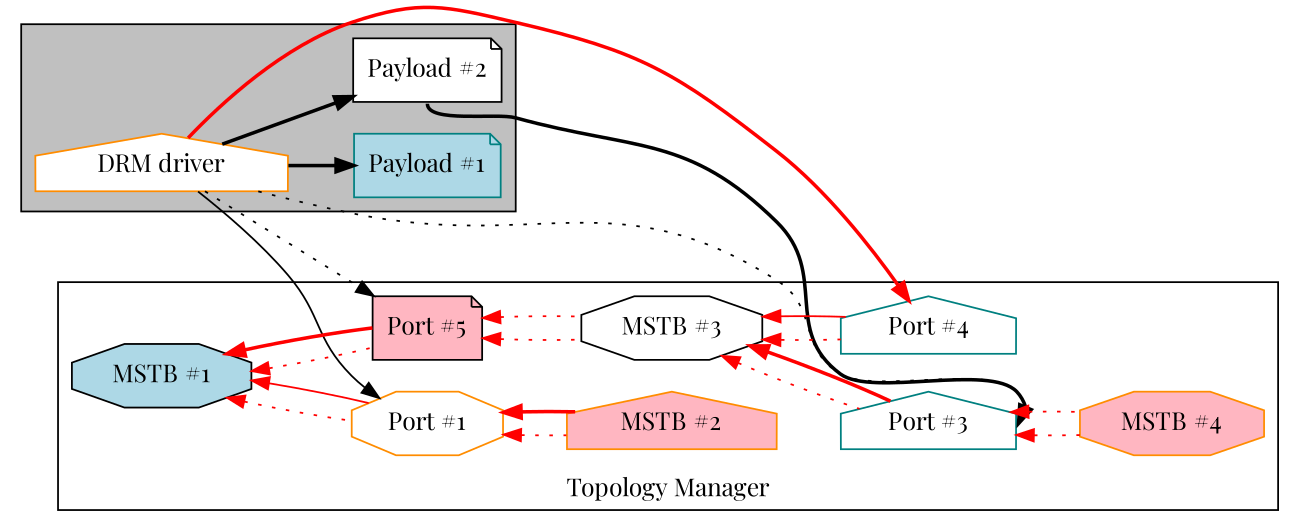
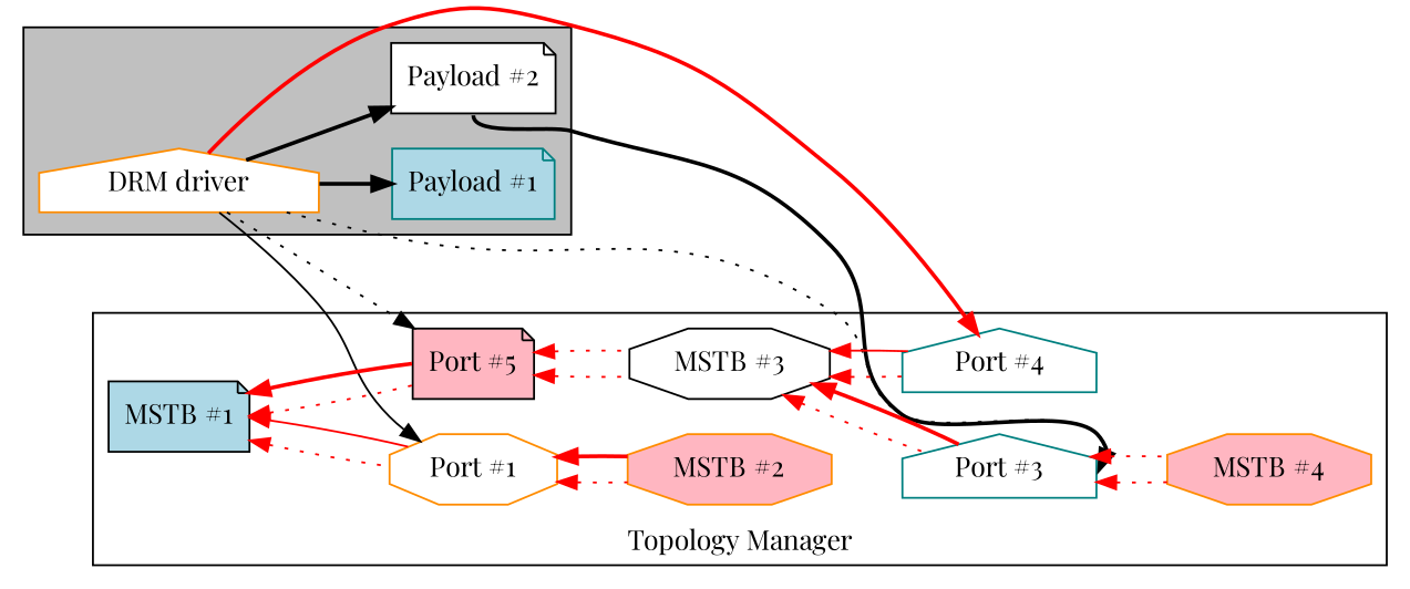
  digraph {
    fontname="Playfair Display"
    rankdir=LR
    node [color=darkorange fillcolor=white fontname="Playfair Display" shape=octagon style=filled]
    edge [dir=back fontname="Playfair Display" style=dotted color=red]
    n1 [label="DRM driver" shape=house]
    n2 [color=teal fillcolor=lightblue label="Payload #1" shape=note]
    n3 [color=black label="Payload #2" shape=note]
    n4 [label="Port #1"]
-   n5 [fillcolor=lightpink label="MSTB #2" shape=house]
+   n5 [fillcolor=lightpink label="MSTB #2"]
    n6 [color=black fillcolor=lightpink label="Port #5" shape=note]
    n7 [color=black label="MSTB #3"]
    n8 [color=teal label="Port #3" shape=house]
    n9 [fillcolor=lightpink label="MSTB #4"]
    n10 [color=teal label="Port #4" shape=house]
-   n11 [color=black fillcolor=lightblue label="MSTB #1"]
+   n11 [color=black fillcolor=lightblue label="MSTB #1" shape=note]
    subgraph cluster_1 {
      fillcolor=grey
      style=filled
      n1
      n2
      n3
    }
    subgraph cluster_2 {
      label="Topology Manager"
      labelloc=bottom
      n4
      n5
      n6
      n7
      n8
      n9
      n10
      n11
    }
    n1 -> n2 [dir=yesne style=bold color=""]
    n1 -> n3 [dir=yesne style=bold color=""]
    n1 -> n4 [style=solid dir="" color=""]
    n1 -> n6 [dir="" color=""]
    n1 -> n8 [headport=e dir="" color=""]
    n1 -> n10 [style=bold dir=""]
    n3 -> n8 [headport=e style=bold tailport=s dir="" color=""]
    n4 -> n5
    n4 -> n5 [style=bold]
    n6 -> n7
    n6 -> n7
    n7 -> n8
    n7 -> n8 [style=bold]
    n7 -> n10
    n7 -> n10 [style=solid]
    n8 -> n9
    n8 -> n9
    n11 -> n4
    n11 -> n4 [style=solid]
    n11 -> n6
    n11 -> n6 [style=bold]
  }
